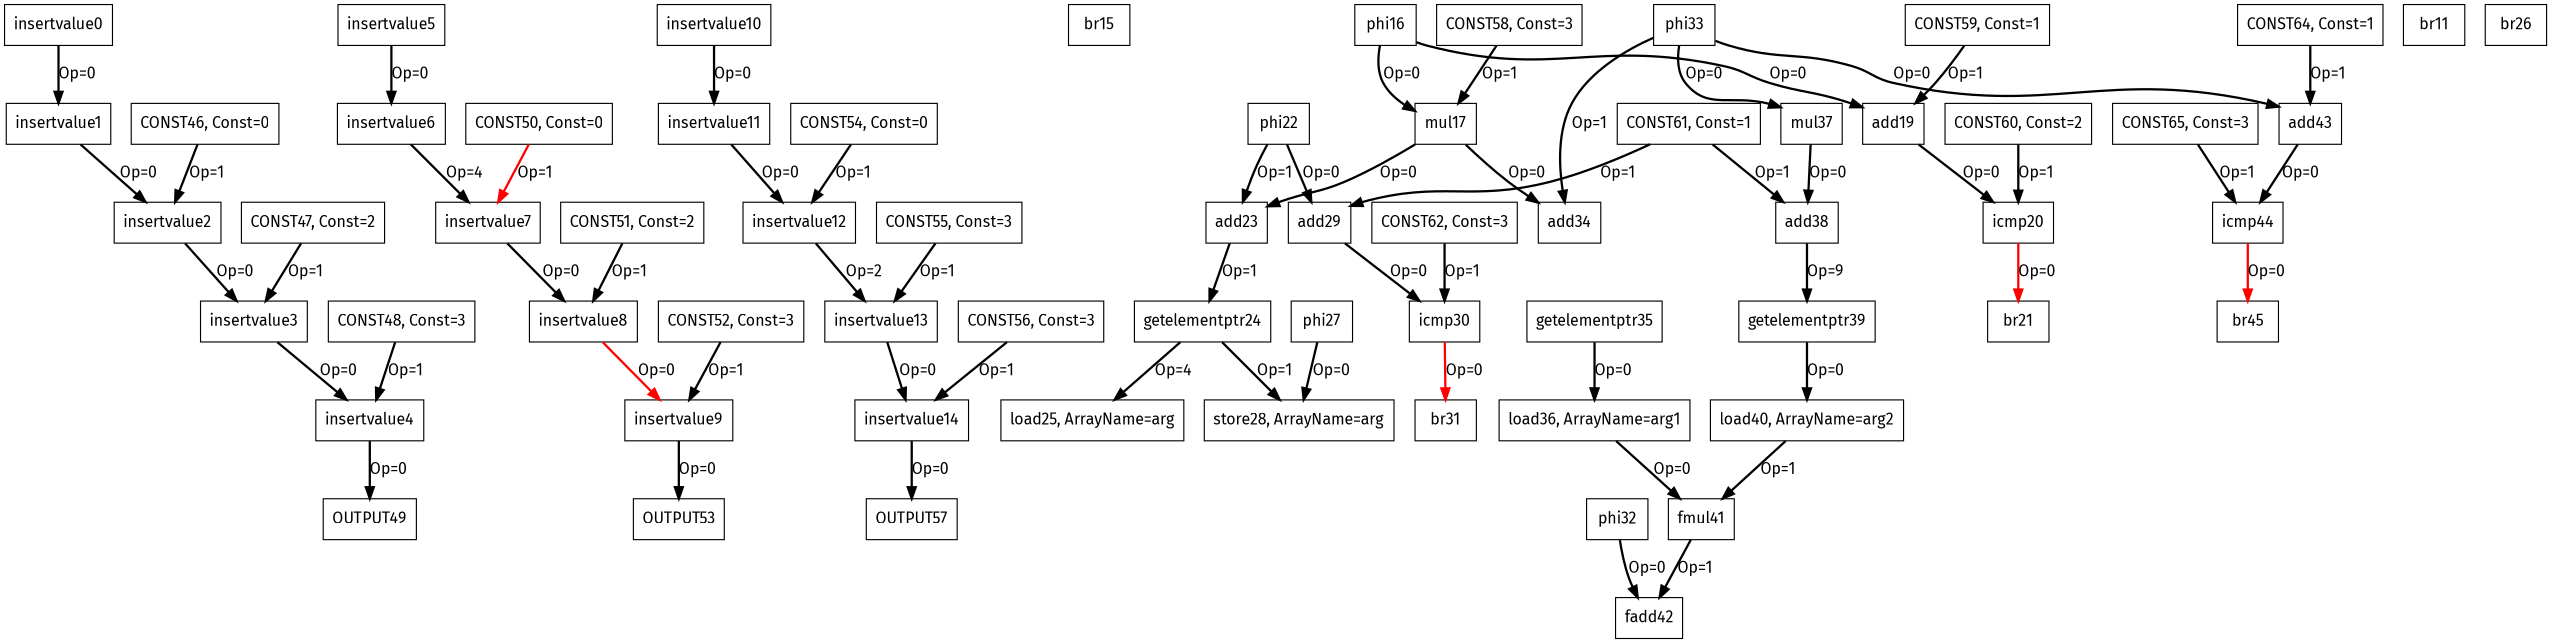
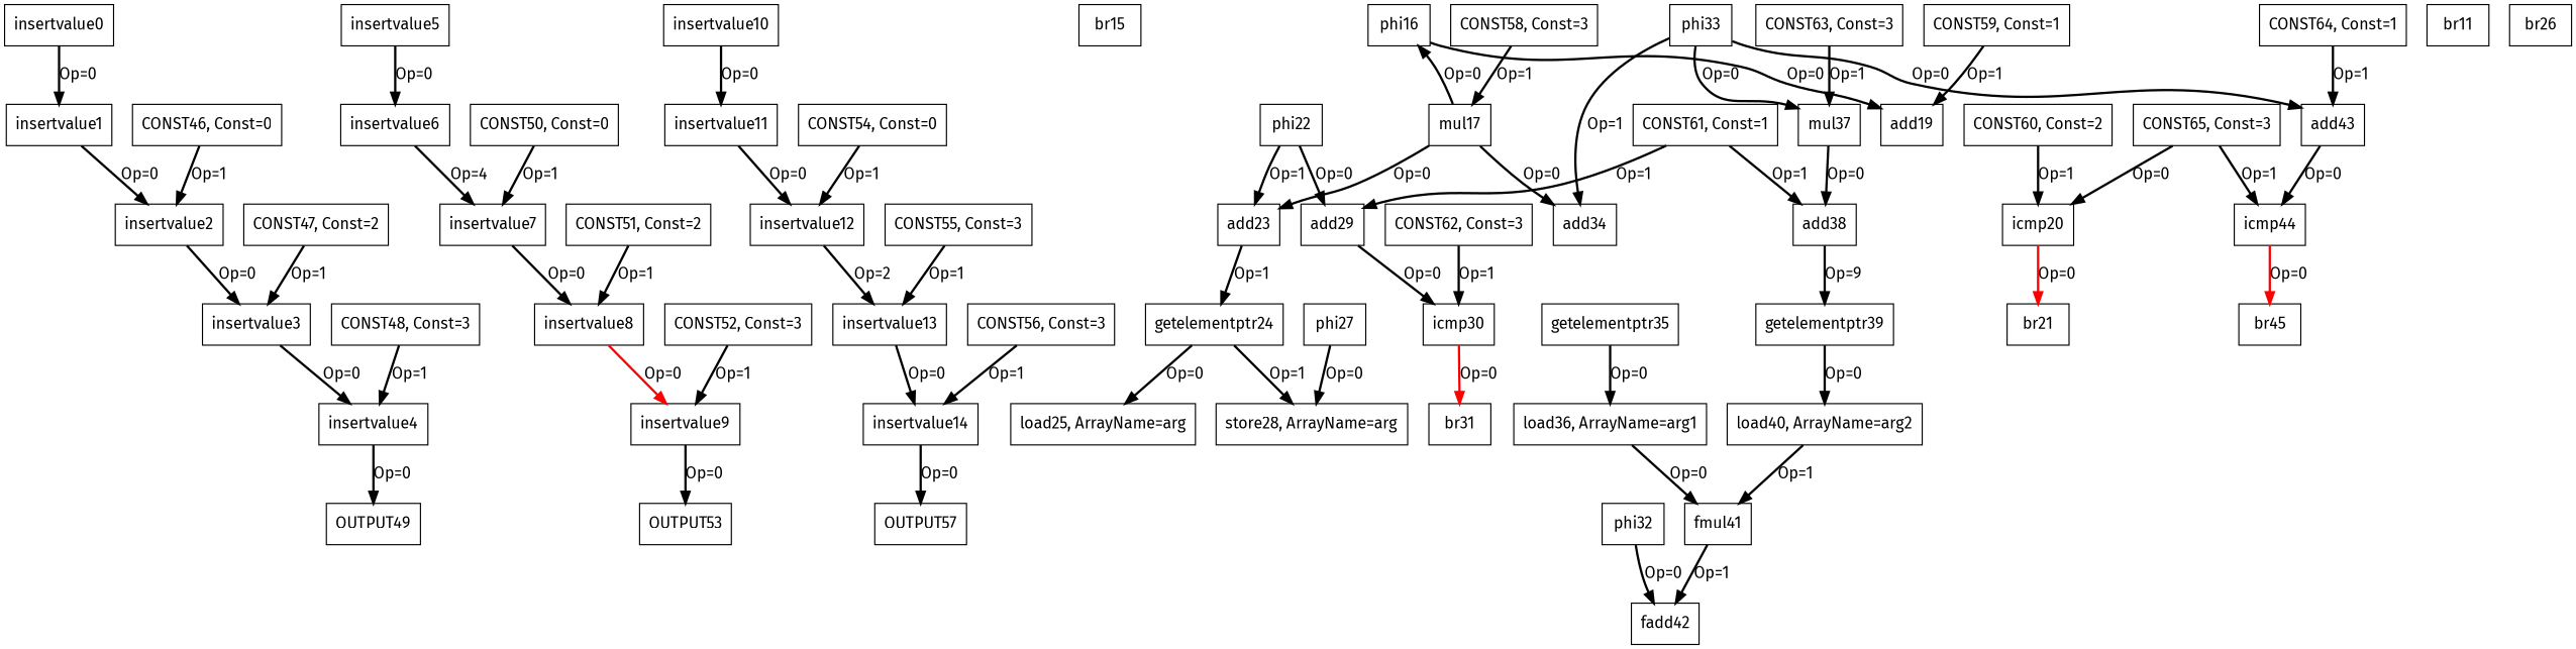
  digraph {
    fontname="Fira Sans"
    node [color=black fontname="Fira Sans" shape=box]
    edge [color=black fontname="Fira Sans" style=bold]
    n1 [label=insertvalue0]
    n2 [label=insertvalue1]
    n3 [label=insertvalue2]
    n4 [label=insertvalue3]
    n5 [label=insertvalue4]
    n6 [label=OUTPUT49]
    n7 [label=insertvalue5]
    n8 [label=insertvalue6]
    n9 [label=insertvalue7]
    n10 [label=insertvalue8]
    n11 [label=insertvalue9]
    n12 [label=OUTPUT53]
    n13 [label=insertvalue10]
    n14 [label=insertvalue11]
    n15 [label=insertvalue12]
    n16 [label=insertvalue13]
    n17 [label=insertvalue14]
    n18 [label=OUTPUT57]
    n19 [label=br15]
    n20 [label=phi16]
    n21 [label=mul17]
    n22 [label=add19]
    n23 [label=add23]
    n24 [label=add34]
    n25 [label=icmp20]
    n26 [label=getelementptr24]
    n27 [label=br11]
    n28 [label=br21]
    n29 [label=phi22]
    n30 [label=add29]
    n31 [label=icmp30]
    n32 [label=add38]
    n33 [label=getelementptr39]
    n34 [label="load25, ArrayName=arg"]
    n35 [label="store28, ArrayName=arg"]
    n36 [label=br26]
    n37 [label=phi27]
    n38 [label=br31]
    n39 [label=phi32]
    n40 [label=fadd42]
    n41 [label=phi33]
    n42 [label=mul37]
    n43 [label=add43]
    n44 [label=icmp44]
    n45 [label=getelementptr35]
    n46 [label="load36, ArrayName=arg1"]
    n47 [label=fmul41]
    n48 [label="load40, ArrayName=arg2"]
    n49 [label=br45]
    n50 [label="CONST46, Const=0"]
    n51 [label="CONST47, Const=2"]
    n52 [label="CONST48, Const=3"]
    n53 [label="CONST50, Const=0"]
    n54 [label="CONST51, Const=2"]
    n55 [label="CONST52, Const=3"]
    n56 [label="CONST54, Const=0"]
    n57 [label="CONST55, Const=3"]
    n58 [label="CONST56, Const=3"]
    n59 [label="CONST58, Const=3"]
    n60 [label="CONST59, Const=1"]
    n61 [label="CONST60, Const=2"]
    n62 [label="CONST61, Const=1"]
    n63 [label="CONST62, Const=3"]
+   n64 [label="CONST63, Const=3"]
    n65 [label="CONST64, Const=1"]
    n66 [label="CONST65, Const=3"]
    n1 -> n2 [label="Op=0"]
    n2 -> n3 [label="Op=0"]
    n3 -> n4 [label="Op=0"]
    n4 -> n5 [label="Op=0"]
    n5 -> n6 [label="Op=0"]
    n7 -> n8 [label="Op=0"]
    n8 -> n9 [label="Op=4"]
    n9 -> n10 [label="Op=0"]
    n10 -> n11 [color=red label="Op=0"]
    n11 -> n12 [label="Op=0"]
    n13 -> n14 [label="Op=0"]
    n14 -> n15 [label="Op=0"]
    n15 -> n16 [label="Op=2"]
    n16 -> n17 [label="Op=0"]
    n17 -> n18 [label="Op=0"]
-   n20 -> n21 [label="Op=0"]
+   n21 -> n20 [label="Op=0"]
    n20 -> n22 [label="Op=0"]
    n21 -> n23 [label="Op=0"]
    n21 -> n24 [label="Op=0"]
-   n22 -> n25 [label="Op=0"]
+   n66 -> n25 [label="Op=0"]
    n23 -> n26 [label="Op=1"]
    n25 -> n28 [color=red label="Op=0"]
-   n26 -> n34 [label="Op=4"]
+   n26 -> n34 [label="Op=0"]
    n26 -> n35 [label="Op=1"]
    n29 -> n23 [label="Op=1"]
    n29 -> n30 [label="Op=0"]
    n30 -> n31 [label="Op=0"]
    n31 -> n38 [color=red label="Op=0"]
    n32 -> n33 [label="Op=9"]
    n33 -> n48 [label="Op=0"]
    n37 -> n35 [label="Op=0"]
    n39 -> n40 [label="Op=0"]
    n41 -> n24 [label="Op=1"]
    n41 -> n42 [label="Op=0"]
    n41 -> n43 [label="Op=0"]
    n42 -> n32 [label="Op=0"]
    n43 -> n44 [label="Op=0"]
    n44 -> n49 [color=red label="Op=0"]
    n45 -> n46 [label="Op=0"]
    n46 -> n47 [label="Op=0"]
    n47 -> n40 [label="Op=1"]
    n48 -> n47 [label="Op=1"]
    n50 -> n3 [label="Op=1"]
    n51 -> n4 [label="Op=1"]
    n52 -> n5 [label="Op=1"]
-   n53 -> n9 [color=red label="Op=1"]
+   n53 -> n9 [label="Op=1"]
    n54 -> n10 [label="Op=1"]
    n55 -> n11 [label="Op=1"]
    n56 -> n15 [label="Op=1"]
    n57 -> n16 [label="Op=1"]
    n58 -> n17 [label="Op=1"]
    n59 -> n21 [label="Op=1"]
    n60 -> n22 [label="Op=1"]
    n61 -> n25 [label="Op=1"]
    n62 -> n30 [label="Op=1"]
    n62 -> n32 [label="Op=1"]
    n63 -> n31 [label="Op=1"]
+   n64 -> n42 [label="Op=1"]
    n65 -> n43 [label="Op=1"]
    n66 -> n44 [label="Op=1"]
  }
